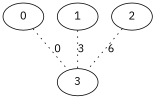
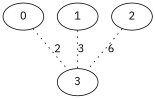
  graph {
    fontname="IBM Plex Sans"
    node [fontname="IBM Plex Sans"]
    edge [fontname="IBM Plex Sans" style=dotted]
    0
    3
    1
    2
-   0 -- 3 [label=0]
+   0 -- 3 [label=2]
    1 -- 3 [label=3]
    2 -- 3 [label=6]
  }
